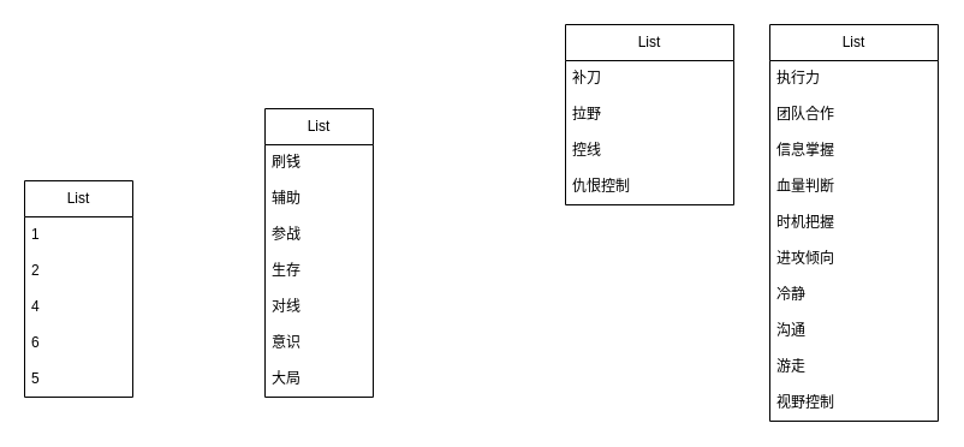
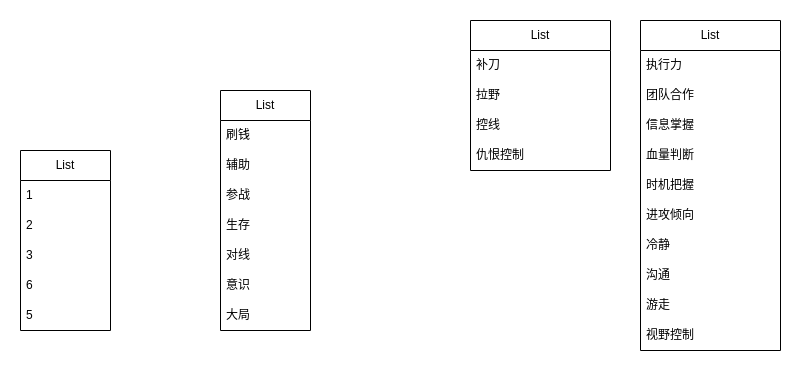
  <mxCell id="0" />
  <mxCell id="1" parent="0" />
  <mxCell id="2" value="List" style="swimlane;fontStyle=0;childLayout=stackLayout;horizontal=1;startSize=30;horizontalStack=0;resizeParent=1;resizeParentMax=0;resizeLast=0;collapsible=1;marginBottom=0;whiteSpace=wrap;html=1;" vertex="1" parent="1"><mxGeometry x="20" y="150" width="90" height="180" as="geometry" /></mxCell>
  <mxCell id="3" value="1" style="text;strokeColor=none;fillColor=none;align=left;verticalAlign=middle;spacingLeft=4;spacingRight=4;overflow=hidden;points=[[0,0.5],[1,0.5]];portConstraint=eastwest;rotatable=0;whiteSpace=wrap;html=1;" vertex="1" parent="2"><mxGeometry y="30" width="90" height="30" as="geometry" /></mxCell>
  <mxCell id="4" value="2" style="text;strokeColor=none;fillColor=none;align=left;verticalAlign=middle;spacingLeft=4;spacingRight=4;overflow=hidden;points=[[0,0.5],[1,0.5]];portConstraint=eastwest;rotatable=0;whiteSpace=wrap;html=1;" vertex="1" parent="2"><mxGeometry y="60" width="90" height="30" as="geometry" /></mxCell>
- <mxCell id="5" value="4" style="text;strokeColor=none;fillColor=none;align=left;verticalAlign=middle;spacingLeft=4;spacingRight=4;overflow=hidden;points=[[0,0.5],[1,0.5]];portConstraint=eastwest;rotatable=0;whiteSpace=wrap;html=1;" vertex="1" parent="2"><mxGeometry y="90" width="90" height="30" as="geometry" /></mxCell>
+ <mxCell id="5" value="3" style="text;strokeColor=none;fillColor=none;align=left;verticalAlign=middle;spacingLeft=4;spacingRight=4;overflow=hidden;points=[[0,0.5],[1,0.5]];portConstraint=eastwest;rotatable=0;whiteSpace=wrap;html=1;" vertex="1" parent="2"><mxGeometry y="90" width="90" height="30" as="geometry" /></mxCell>
  <mxCell id="6" value="6" style="text;strokeColor=none;fillColor=none;align=left;verticalAlign=middle;spacingLeft=4;spacingRight=4;overflow=hidden;points=[[0,0.5],[1,0.5]];portConstraint=eastwest;rotatable=0;whiteSpace=wrap;html=1;" vertex="1" parent="2"><mxGeometry y="120" width="90" height="30" as="geometry" /></mxCell>
  <mxCell id="7" value="5" style="text;strokeColor=none;fillColor=none;align=left;verticalAlign=middle;spacingLeft=4;spacingRight=4;overflow=hidden;points=[[0,0.5],[1,0.5]];portConstraint=eastwest;rotatable=0;whiteSpace=wrap;html=1;" vertex="1" parent="2"><mxGeometry y="150" width="90" height="30" as="geometry" /></mxCell>
  <mxCell id="8" value="List" style="swimlane;fontStyle=0;childLayout=stackLayout;horizontal=1;startSize=30;horizontalStack=0;resizeParent=1;resizeParentMax=0;resizeLast=0;collapsible=1;marginBottom=0;whiteSpace=wrap;html=1;" vertex="1" parent="1"><mxGeometry x="220" y="90" width="90" height="240" as="geometry" /></mxCell>
  <mxCell id="9" value="刷钱&lt;span style=&quot;white-space: pre;&quot;&gt; &lt;/span&gt;" style="text;strokeColor=none;fillColor=none;align=left;verticalAlign=middle;spacingLeft=4;spacingRight=4;overflow=hidden;points=[[0,0.5],[1,0.5]];portConstraint=eastwest;rotatable=0;whiteSpace=wrap;html=1;" vertex="1" parent="8"><mxGeometry y="30" width="90" height="30" as="geometry" /></mxCell>
  <mxCell id="10" value="辅助" style="text;strokeColor=none;fillColor=none;align=left;verticalAlign=middle;spacingLeft=4;spacingRight=4;overflow=hidden;points=[[0,0.5],[1,0.5]];portConstraint=eastwest;rotatable=0;whiteSpace=wrap;html=1;" vertex="1" parent="8"><mxGeometry y="60" width="90" height="30" as="geometry" /></mxCell>
  <mxCell id="11" value="参战" style="text;strokeColor=none;fillColor=none;align=left;verticalAlign=middle;spacingLeft=4;spacingRight=4;overflow=hidden;points=[[0,0.5],[1,0.5]];portConstraint=eastwest;rotatable=0;whiteSpace=wrap;html=1;" vertex="1" parent="8"><mxGeometry y="90" width="90" height="30" as="geometry" /></mxCell>
  <mxCell id="12" value="生存" style="text;strokeColor=none;fillColor=none;align=left;verticalAlign=middle;spacingLeft=4;spacingRight=4;overflow=hidden;points=[[0,0.5],[1,0.5]];portConstraint=eastwest;rotatable=0;whiteSpace=wrap;html=1;" vertex="1" parent="8"><mxGeometry y="120" width="90" height="30" as="geometry" /></mxCell>
  <mxCell id="13" value="对线" style="text;strokeColor=none;fillColor=none;align=left;verticalAlign=middle;spacingLeft=4;spacingRight=4;overflow=hidden;points=[[0,0.5],[1,0.5]];portConstraint=eastwest;rotatable=0;whiteSpace=wrap;html=1;" vertex="1" parent="8"><mxGeometry y="150" width="90" height="30" as="geometry" /></mxCell>
  <mxCell id="14" value="意识" style="text;strokeColor=none;fillColor=none;align=left;verticalAlign=middle;spacingLeft=4;spacingRight=4;overflow=hidden;points=[[0,0.5],[1,0.5]];portConstraint=eastwest;rotatable=0;whiteSpace=wrap;html=1;" vertex="1" parent="8"><mxGeometry y="180" width="90" height="30" as="geometry" /></mxCell>
  <mxCell id="15" value="大局" style="text;strokeColor=none;fillColor=none;align=left;verticalAlign=middle;spacingLeft=4;spacingRight=4;overflow=hidden;points=[[0,0.5],[1,0.5]];portConstraint=eastwest;rotatable=0;whiteSpace=wrap;html=1;" vertex="1" parent="8"><mxGeometry y="210" width="90" height="30" as="geometry" /></mxCell>
  <mxCell id="16" value="List" style="swimlane;fontStyle=0;childLayout=stackLayout;horizontal=1;startSize=30;horizontalStack=0;resizeParent=1;resizeParentMax=0;resizeLast=0;collapsible=1;marginBottom=0;whiteSpace=wrap;html=1;" vertex="1" parent="1"><mxGeometry x="470" y="20" width="140" height="150" as="geometry" /></mxCell>
  <mxCell id="17" value="补刀" style="text;strokeColor=none;fillColor=none;align=left;verticalAlign=middle;spacingLeft=4;spacingRight=4;overflow=hidden;points=[[0,0.5],[1,0.5]];portConstraint=eastwest;rotatable=0;whiteSpace=wrap;html=1;" vertex="1" parent="16"><mxGeometry y="30" width="140" height="30" as="geometry" /></mxCell>
  <mxCell id="18" value="拉野" style="text;strokeColor=none;fillColor=none;align=left;verticalAlign=middle;spacingLeft=4;spacingRight=4;overflow=hidden;points=[[0,0.5],[1,0.5]];portConstraint=eastwest;rotatable=0;whiteSpace=wrap;html=1;" vertex="1" parent="16"><mxGeometry y="60" width="140" height="30" as="geometry" /></mxCell>
  <mxCell id="19" value="控线" style="text;strokeColor=none;fillColor=none;align=left;verticalAlign=middle;spacingLeft=4;spacingRight=4;overflow=hidden;points=[[0,0.5],[1,0.5]];portConstraint=eastwest;rotatable=0;whiteSpace=wrap;html=1;" vertex="1" parent="16"><mxGeometry y="90" width="140" height="30" as="geometry" /></mxCell>
  <mxCell id="20" value="仇恨控制" style="text;strokeColor=none;fillColor=none;align=left;verticalAlign=middle;spacingLeft=4;spacingRight=4;overflow=hidden;points=[[0,0.5],[1,0.5]];portConstraint=eastwest;rotatable=0;whiteSpace=wrap;html=1;" vertex="1" parent="16"><mxGeometry y="120" width="140" height="30" as="geometry" /></mxCell>
  <mxCell id="21" value="List" style="swimlane;fontStyle=0;childLayout=stackLayout;horizontal=1;startSize=30;horizontalStack=0;resizeParent=1;resizeParentMax=0;resizeLast=0;collapsible=1;marginBottom=0;whiteSpace=wrap;html=1;" vertex="1" parent="1"><mxGeometry x="640" y="20" width="140" height="330" as="geometry" /></mxCell>
  <mxCell id="22" value="执行力" style="text;strokeColor=none;fillColor=none;align=left;verticalAlign=middle;spacingLeft=4;spacingRight=4;overflow=hidden;points=[[0,0.5],[1,0.5]];portConstraint=eastwest;rotatable=0;whiteSpace=wrap;html=1;" vertex="1" parent="21"><mxGeometry y="30" width="140" height="30" as="geometry" /></mxCell>
  <mxCell id="23" value="团队合作" style="text;strokeColor=none;fillColor=none;align=left;verticalAlign=middle;spacingLeft=4;spacingRight=4;overflow=hidden;points=[[0,0.5],[1,0.5]];portConstraint=eastwest;rotatable=0;whiteSpace=wrap;html=1;" vertex="1" parent="21"><mxGeometry y="60" width="140" height="30" as="geometry" /></mxCell>
  <mxCell id="24" value="信息掌握" style="text;strokeColor=none;fillColor=none;align=left;verticalAlign=middle;spacingLeft=4;spacingRight=4;overflow=hidden;points=[[0,0.5],[1,0.5]];portConstraint=eastwest;rotatable=0;whiteSpace=wrap;html=1;" vertex="1" parent="21"><mxGeometry y="90" width="140" height="30" as="geometry" /></mxCell>
  <mxCell id="25" value="血量判断" style="text;strokeColor=none;fillColor=none;align=left;verticalAlign=middle;spacingLeft=4;spacingRight=4;overflow=hidden;points=[[0,0.5],[1,0.5]];portConstraint=eastwest;rotatable=0;whiteSpace=wrap;html=1;" vertex="1" parent="21"><mxGeometry y="120" width="140" height="30" as="geometry" /></mxCell>
  <mxCell id="26" value="时机把握" style="text;strokeColor=none;fillColor=none;align=left;verticalAlign=middle;spacingLeft=4;spacingRight=4;overflow=hidden;points=[[0,0.5],[1,0.5]];portConstraint=eastwest;rotatable=0;whiteSpace=wrap;html=1;" vertex="1" parent="21"><mxGeometry y="150" width="140" height="30" as="geometry" /></mxCell>
  <mxCell id="27" value="进攻倾向" style="text;strokeColor=none;fillColor=none;align=left;verticalAlign=middle;spacingLeft=4;spacingRight=4;overflow=hidden;points=[[0,0.5],[1,0.5]];portConstraint=eastwest;rotatable=0;whiteSpace=wrap;html=1;" vertex="1" parent="21"><mxGeometry y="180" width="140" height="30" as="geometry" /></mxCell>
  <mxCell id="28" value="冷静" style="text;strokeColor=none;fillColor=none;align=left;verticalAlign=middle;spacingLeft=4;spacingRight=4;overflow=hidden;points=[[0,0.5],[1,0.5]];portConstraint=eastwest;rotatable=0;whiteSpace=wrap;html=1;" vertex="1" parent="21"><mxGeometry y="210" width="140" height="30" as="geometry" /></mxCell>
  <mxCell id="29" value="沟通" style="text;strokeColor=none;fillColor=none;align=left;verticalAlign=middle;spacingLeft=4;spacingRight=4;overflow=hidden;points=[[0,0.5],[1,0.5]];portConstraint=eastwest;rotatable=0;whiteSpace=wrap;html=1;" vertex="1" parent="21"><mxGeometry y="240" width="140" height="30" as="geometry" /></mxCell>
  <mxCell id="30" value="游走" style="text;strokeColor=none;fillColor=none;align=left;verticalAlign=middle;spacingLeft=4;spacingRight=4;overflow=hidden;points=[[0,0.5],[1,0.5]];portConstraint=eastwest;rotatable=0;whiteSpace=wrap;html=1;" vertex="1" parent="21"><mxGeometry y="270" width="140" height="30" as="geometry" /></mxCell>
  <mxCell id="31" value="视野控制" style="text;strokeColor=none;fillColor=none;align=left;verticalAlign=middle;spacingLeft=4;spacingRight=4;overflow=hidden;points=[[0,0.5],[1,0.5]];portConstraint=eastwest;rotatable=0;whiteSpace=wrap;html=1;" vertex="1" parent="21"><mxGeometry y="300" width="140" height="30" as="geometry" /></mxCell>
